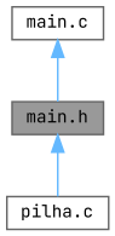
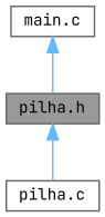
  digraph {
    fontname="JetBrains Mono"
    node [color=grey40 fillcolor=white fontname="JetBrains Mono" fontsize=10 shape=box style=filled]
    edge [color=steelblue1 dir=back fontname="JetBrains Mono" fontsize=10 labelfontname=Helvetica labelfontsize=10 style=solid]
-   n1 [color=gray40 fillcolor=grey60 fontcolor=black height=0.2 label="main.h" width=0.4]
+   n1 [color=gray40 fillcolor=grey60 fontcolor=black height=0.2 label="pilha.h" width=0.4]
    n2 [height=0.2 label="pilha.c" width=0.4]
    n3 [height=0.2 label="main.c" width=0.4]
    n1 -> n2
    n3 -> n1
  }
